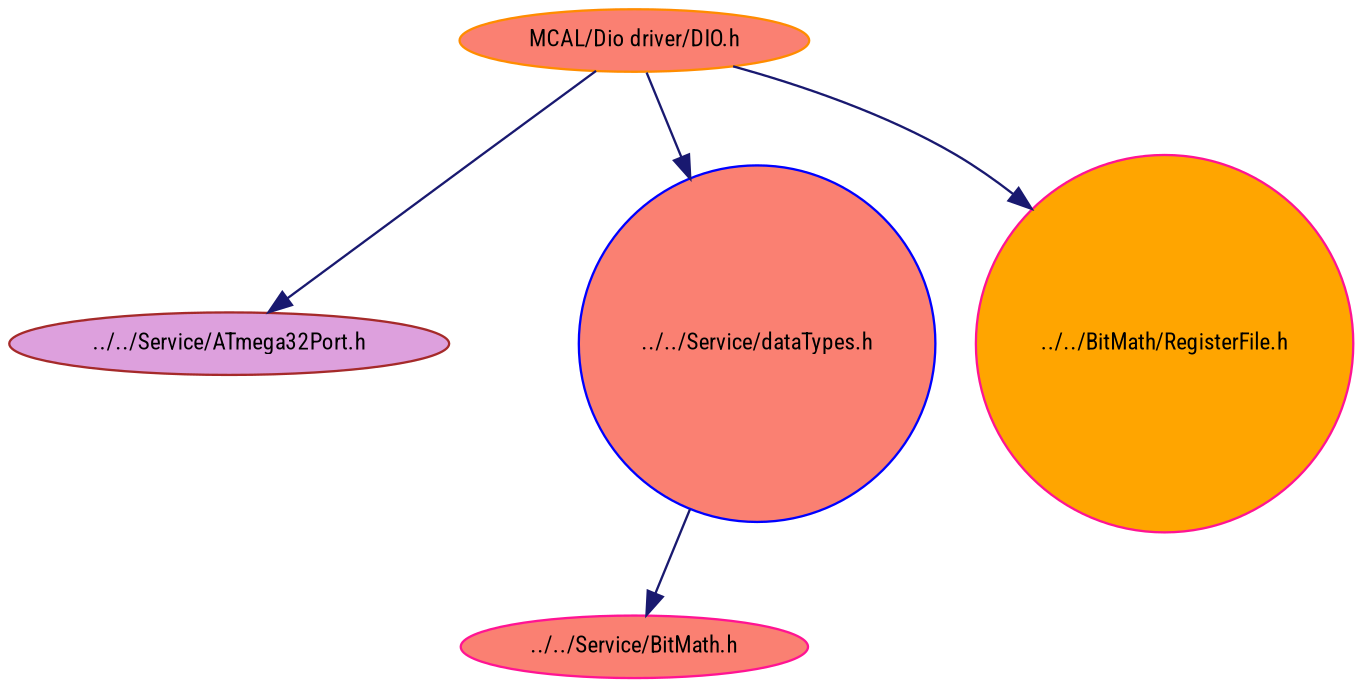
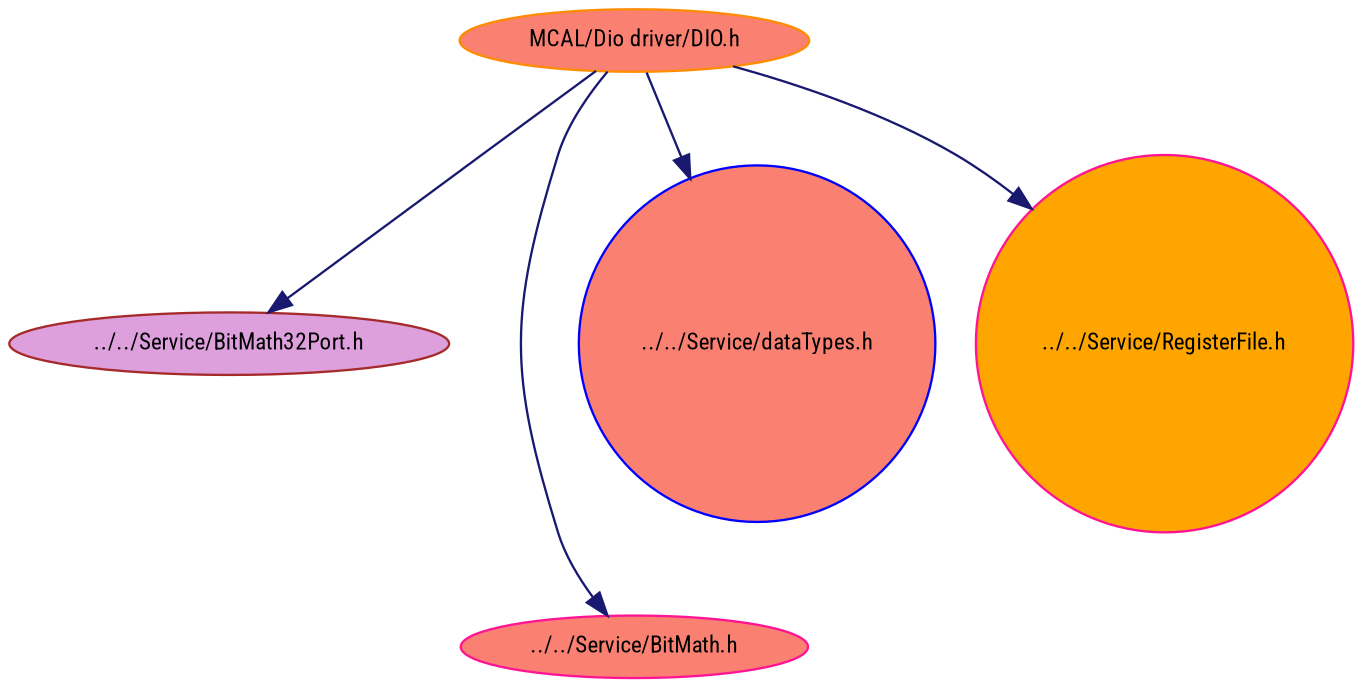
  digraph {
    fontname="Roboto Condensed"
    node [color=deeppink fillcolor=salmon fontname="Roboto Condensed" fontsize=10 shape=ellipse style=filled]
    edge [color=midnightblue fontname="Roboto Condensed" fontsize=10 labelfontname=Helvetica labelfontsize=10 style=solid]
    n1 [color=darkorange fontcolor=black height=0.2 label="MCAL/Dio driver/DIO.h" width=0.4]
-   n2 [color=brown fillcolor=plum height=0.2 label="../../Service/ATmega32Port.h" width=0.4]
+   n2 [color=brown fillcolor=plum height=0.2 label="../../Service/BitMath32Port.h" width=0.4]
    n3 [height=0.2 label="../../Service/BitMath.h" width=0.4]
    n4 [color=blue height=0.2 label="../../Service/dataTypes.h" shape=circle width=0.4]
-   n5 [fillcolor=orange height=0.2 label="../../BitMath/RegisterFile.h" shape=circle width=0.4]
+   n5 [fillcolor=orange height=0.2 label="../../Service/RegisterFile.h" shape=circle width=0.4]
    n1 -> n2
-   n4 -> n3
+   n1 -> n3
    n1 -> n4
    n1 -> n5
  }
